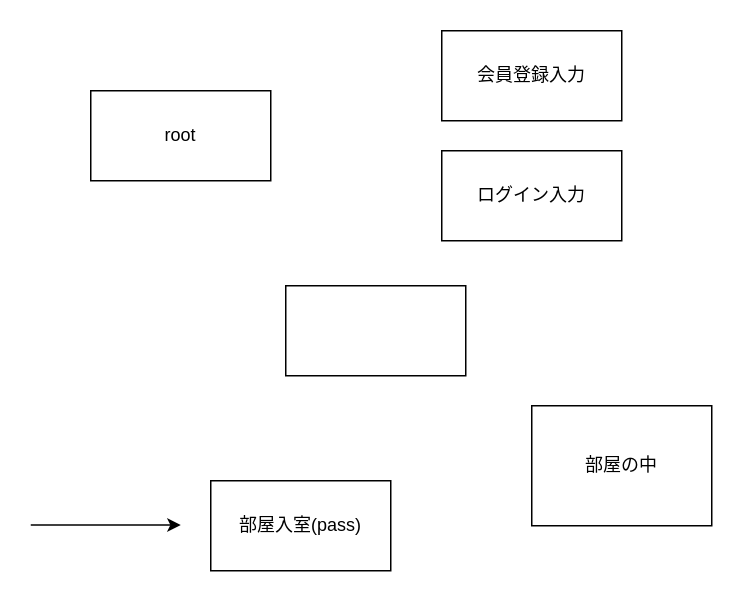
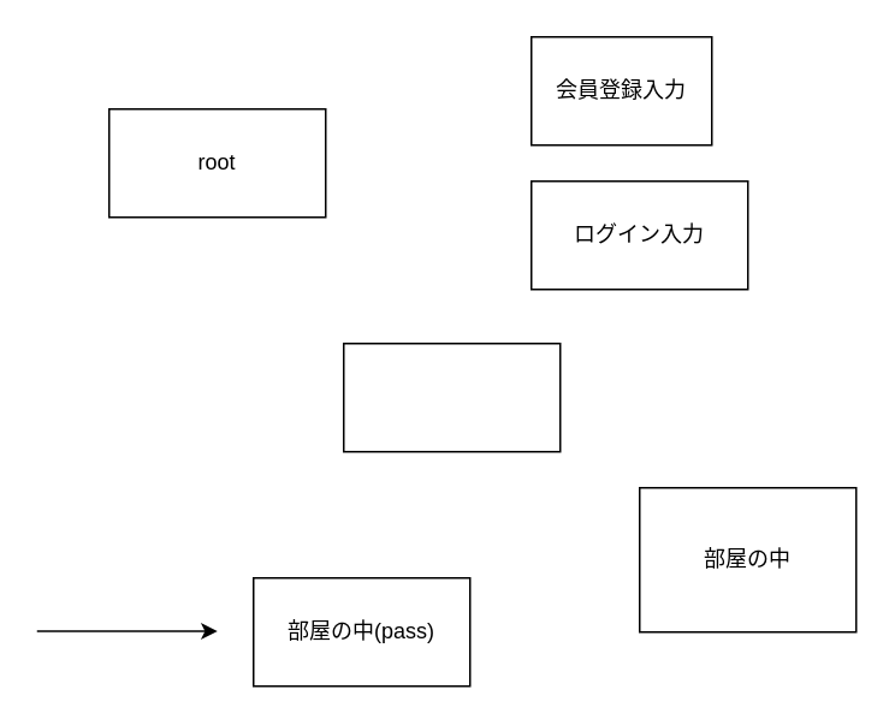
  <mxCell id="0" />
  <mxCell id="1" parent="0" />
  <mxCell id="2" value="root" style="rounded=0;whiteSpace=wrap;html=1;" vertex="1" parent="1"><mxGeometry x="60" y="60" width="120" height="60" as="geometry" /></mxCell>
- <mxCell id="3" value="会員登録入力" style="rounded=0;whiteSpace=wrap;html=1;" vertex="1" parent="1"><mxGeometry x="294" y="20" width="120" height="60" as="geometry" /></mxCell>
- <mxCell id="4" value="部屋入室(pass)" style="rounded=0;whiteSpace=wrap;html=1;" vertex="1" parent="1"><mxGeometry x="140" y="320" width="120" height="60" as="geometry" /></mxCell>
+ <mxCell id="3" value="会員登録入力" style="rounded=0;whiteSpace=wrap;html=1;" vertex="1" parent="1"><mxGeometry x="294" y="20" width="100" height="60" as="geometry" /></mxCell>
+ <mxCell id="4" value="部屋の中(pass)" style="rounded=0;whiteSpace=wrap;html=1;" vertex="1" parent="1"><mxGeometry x="140" y="320" width="120" height="60" as="geometry" /></mxCell>
  <mxCell id="5" value="部屋の中" style="rounded=0;whiteSpace=wrap;html=1;" vertex="1" parent="1"><mxGeometry x="354" y="270" width="120" height="80" as="geometry" /></mxCell>
  <mxCell id="6" value="ログイン入力" style="rounded=0;whiteSpace=wrap;html=1;" vertex="1" parent="1"><mxGeometry x="294" y="100" width="120" height="60" as="geometry" /></mxCell>
  <mxCell id="7" value="" style="endArrow=classic;html=1;" edge="1" parent="1"><mxGeometry width="50" height="50" relative="1" as="geometry"><mxPoint x="20" y="349.5" as="sourcePoint" /><mxPoint x="120" y="349.5" as="targetPoint" /></mxGeometry></mxCell>
  <mxCell id="8" value="" style="whiteSpace=wrap;html=1;" vertex="1" parent="1"><mxGeometry x="190" y="190" width="120" height="60" as="geometry" /></mxCell>
